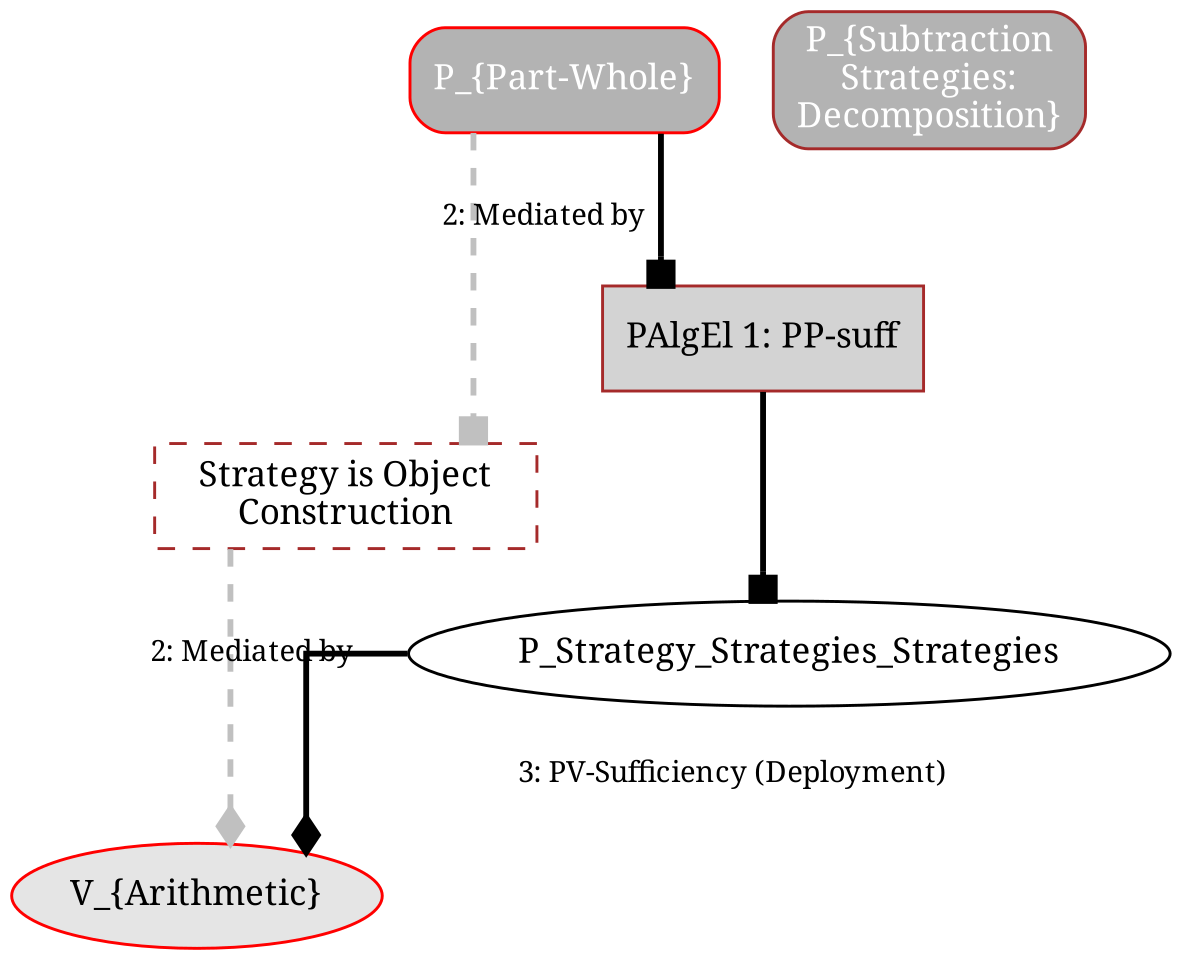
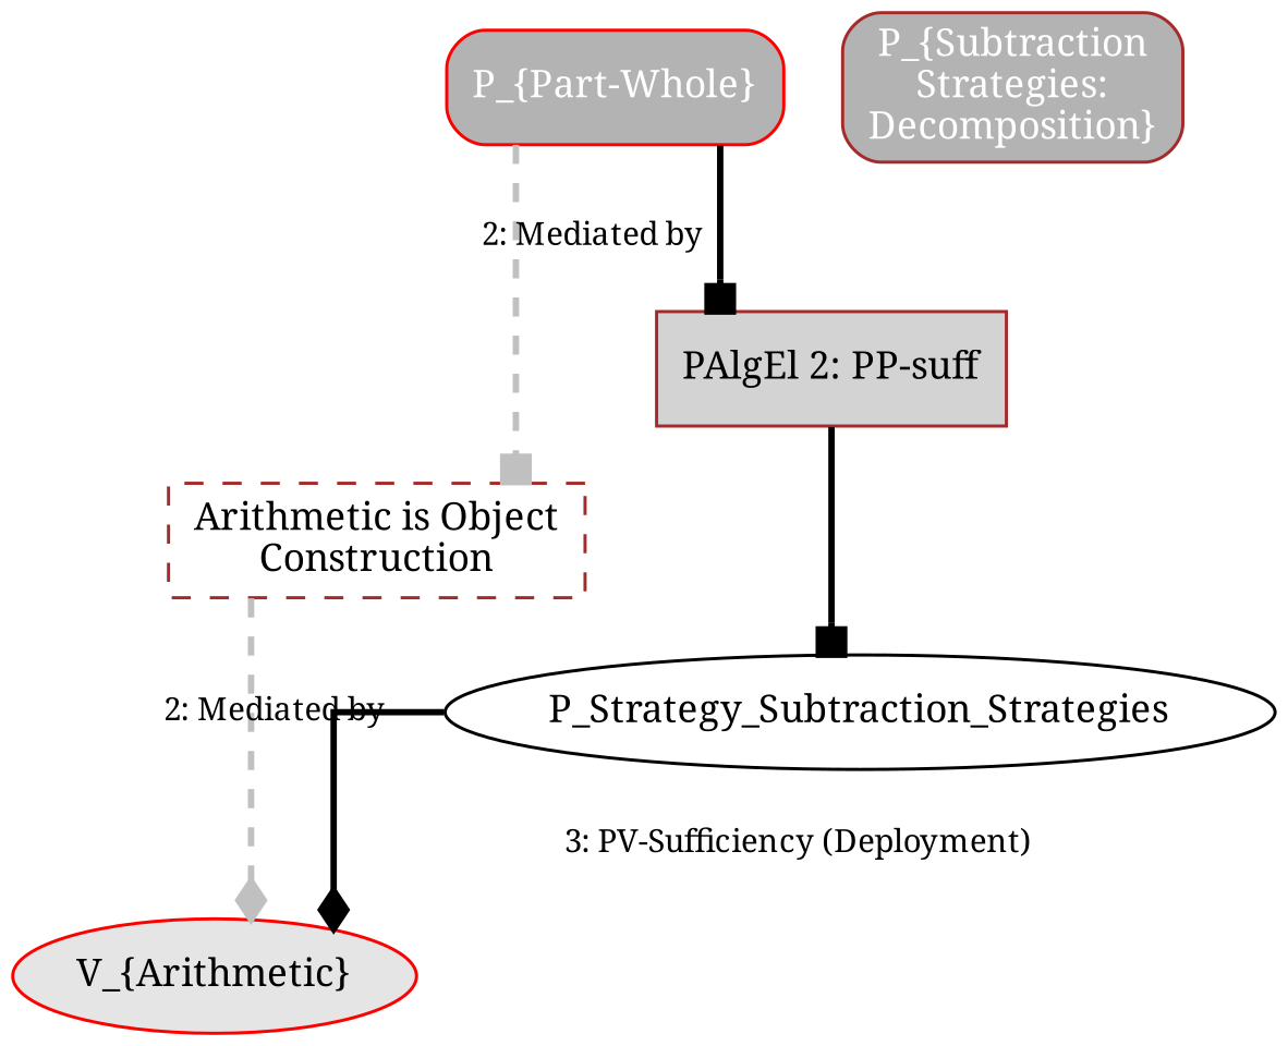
  digraph {
    rankdir=TB
    splines=ortho
    node [color=brown fontname=Serif fontsize=12 shape=box style="filled,rounded"]
    edge [arrowhead=box color=black fontname=Serif fontsize=10 penwidth=2.0 style=solid]
    n1 [color=red fillcolor=gray70 fontcolor=white label="P_{Part-Whole}"]
-   n2 [label="Strategy is Object\nConstruction" style=dashed]
-   n3 [fillcolor=lightgray fontcolor=black label="PAlgEl 1: PP-suff" style=filled]
+   n2 [label="Arithmetic is Object\nConstruction" style=dashed]
+   n3 [fillcolor=lightgray fontcolor=black label="PAlgEl 2: PP-suff" style=filled]
    n4 [color=red fillcolor=gray90 label="V_{Arithmetic}" shape=ellipse style=filled]
-   P_Strategy_Subtraction_Strategies [color=black label=P_Strategy_Strategies_Strategies shape="" style=""]
+   P_Strategy_Subtraction_Strategies [color=black shape="" style=""]
    n6 [fillcolor=gray70 fontcolor=white label="P_{Subtraction\nStrategies:\nDecomposition}"]
    n1 -> n2 [color=gray label="2: Mediated by" style=dashed]
    n1 -> n3
    n2 -> n4 [arrowhead=diamond color=gray label="2: Mediated by" style=dashed]
    n3 -> P_Strategy_Subtraction_Strategies [headport=_Decomposition]
    P_Strategy_Subtraction_Strategies -> n4 [arrowhead=diamond label="3: PV-Sufficiency (Deployment)" tailport=_Decomposition]
  }
